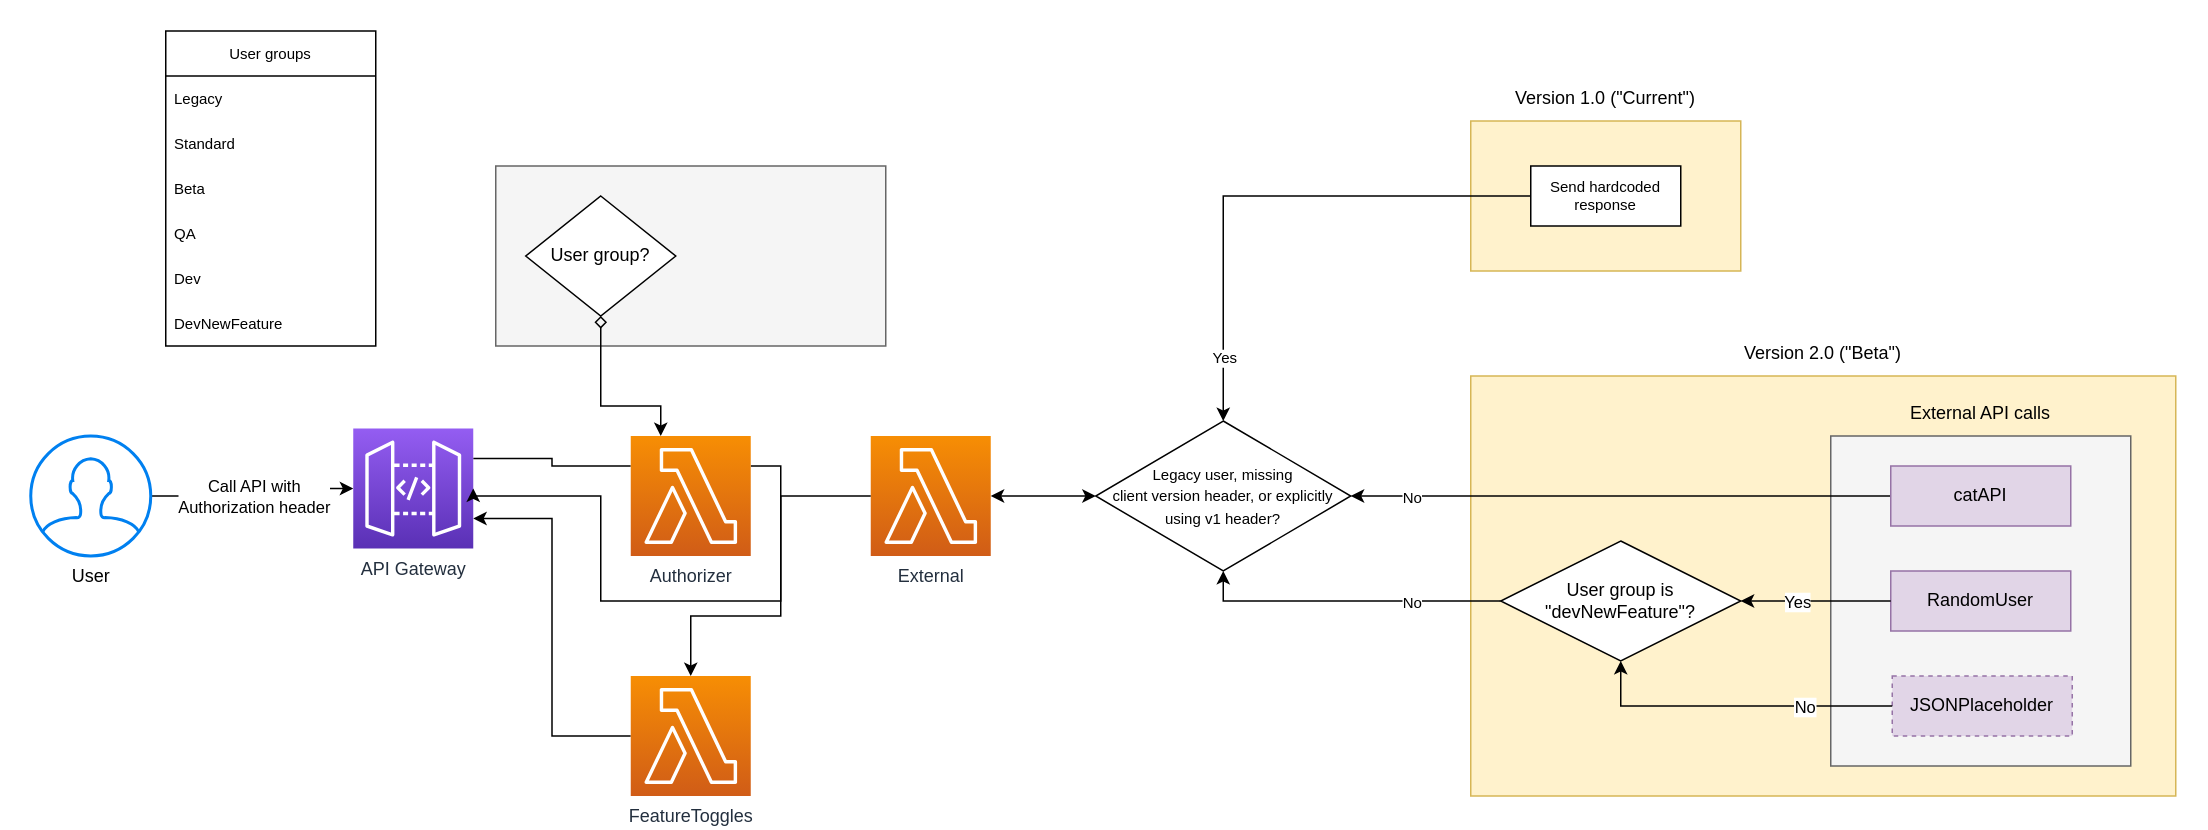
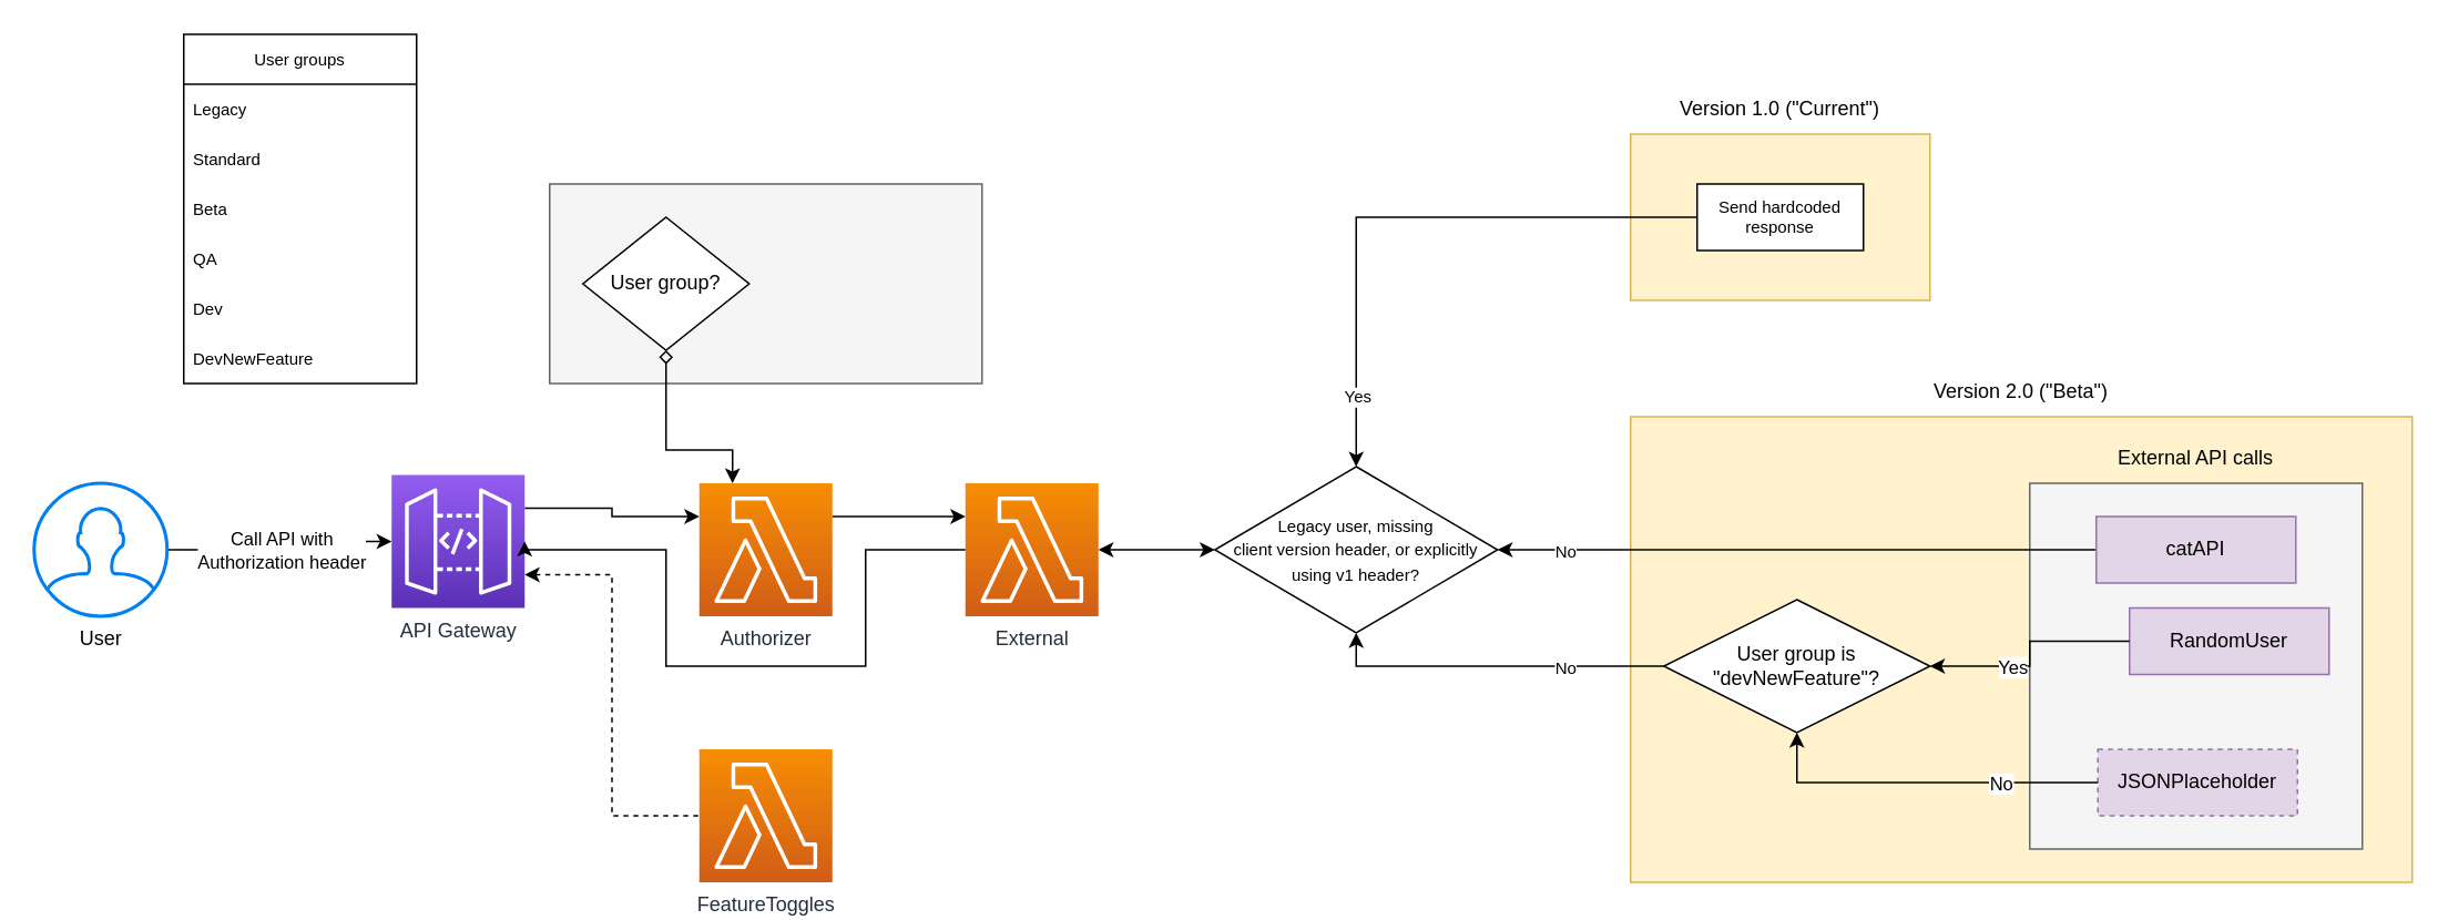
  <mxCell id="0" />
  <mxCell id="1" parent="0" />
  <mxCell id="2" value="" style="rounded=0;whiteSpace=wrap;html=1;fillColor=#fff2cc;strokeColor=#d6b656;" vertex="1" parent="1"><mxGeometry x="980" y="250" width="470" height="280" as="geometry" /></mxCell>
  <mxCell id="3" value="" style="rounded=0;whiteSpace=wrap;html=1;fillColor=#f5f5f5;fontColor=#333333;strokeColor=#666666;" parent="1" vertex="1"><mxGeometry x="1220" y="290" width="200" height="220" as="geometry" /></mxCell>
  <mxCell id="4" value="" style="rounded=0;whiteSpace=wrap;html=1;fillColor=#f5f5f5;fontColor=#333333;strokeColor=#666666;" parent="1" vertex="1"><mxGeometry x="330" y="110" width="260" height="120" as="geometry" /></mxCell>
  <mxCell id="5" value="" style="edgeStyle=orthogonalEdgeStyle;rounded=0;orthogonalLoop=1;jettySize=auto;html=1;" parent="1" source="7" target="10" edge="1"><mxGeometry relative="1" as="geometry" /></mxCell>
  <mxCell id="6" value="Call API with&lt;br&gt;Authorization header" style="edgeLabel;html=1;align=center;verticalAlign=middle;resizable=0;points=[];" parent="5" vertex="1" connectable="0"><mxGeometry x="-0.186" y="1" relative="1" as="geometry"><mxPoint x="11" y="1" as="offset" /></mxGeometry></mxCell>
  <mxCell id="7" value="User" style="html=1;verticalLabelPosition=bottom;align=center;labelBackgroundColor=#ffffff;verticalAlign=top;strokeWidth=2;strokeColor=#0080F0;shadow=0;dashed=0;shape=mxgraph.ios7.icons.user;" parent="1" vertex="1"><mxGeometry x="20" y="290" width="80" height="80" as="geometry" /></mxCell>
- <mxCell id="8" style="edgeStyle=orthogonalEdgeStyle;rounded=0;orthogonalLoop=1;jettySize=auto;html=1;entryX=0;entryY=0.25;entryDx=0;entryDy=0;entryPerimeter=0;exitX=1;exitY=0.25;exitDx=0;exitDy=0;exitPerimeter=0;endArrow=none;" parent="1" source="10" target="17" edge="1"><mxGeometry relative="1" as="geometry" /></mxCell>
- <mxCell id="9" style="edgeStyle=orthogonalEdgeStyle;rounded=0;orthogonalLoop=1;jettySize=auto;html=1;exitX=1;exitY=0.75;exitDx=0;exitDy=0;exitPerimeter=0;entryX=0;entryY=0.5;entryDx=0;entryDy=0;entryPerimeter=0;dashed=0;startArrow=classic;startFill=1;endArrow=none;endFill=0;" parent="1" source="10" target="13" edge="1"><mxGeometry relative="1" as="geometry" /></mxCell>
+ <mxCell id="8" style="edgeStyle=orthogonalEdgeStyle;rounded=0;orthogonalLoop=1;jettySize=auto;html=1;entryX=0;entryY=0.25;entryDx=0;entryDy=0;entryPerimeter=0;exitX=1;exitY=0.25;exitDx=0;exitDy=0;exitPerimeter=0;" parent="1" source="10" target="17" edge="1"><mxGeometry relative="1" as="geometry" /></mxCell>
+ <mxCell id="9" style="edgeStyle=orthogonalEdgeStyle;rounded=0;orthogonalLoop=1;jettySize=auto;html=1;exitX=1;exitY=0.75;exitDx=0;exitDy=0;exitPerimeter=0;entryX=0;entryY=0.5;entryDx=0;entryDy=0;entryPerimeter=0;dashed=1;startArrow=classic;startFill=1;endArrow=none;endFill=0;" parent="1" source="10" target="13" edge="1"><mxGeometry relative="1" as="geometry" /></mxCell>
  <mxCell id="10" value="API Gateway" style="sketch=0;points=[[0,0,0],[0.25,0,0],[0.5,0,0],[0.75,0,0],[1,0,0],[0,1,0],[0.25,1,0],[0.5,1,0],[0.75,1,0],[1,1,0],[0,0.25,0],[0,0.5,0],[0,0.75,0],[1,0.25,0],[1,0.5,0],[1,0.75,0]];outlineConnect=0;fontColor=#232F3E;gradientColor=#945DF2;gradientDirection=north;fillColor=#5A30B5;strokeColor=#ffffff;dashed=0;verticalLabelPosition=bottom;verticalAlign=top;align=center;html=1;fontSize=12;fontStyle=0;aspect=fixed;shape=mxgraph.aws4.resourceIcon;resIcon=mxgraph.aws4.api_gateway;" parent="1" vertex="1"><mxGeometry x="235" y="285" width="80" height="80" as="geometry" /></mxCell>
  <mxCell id="11" style="edgeStyle=orthogonalEdgeStyle;rounded=0;orthogonalLoop=1;jettySize=auto;html=1;entryX=0;entryY=0.5;entryDx=0;entryDy=0;fontSize=10;startArrow=classic;startFill=1;" edge="1" parent="1" source="12" target="35"><mxGeometry relative="1" as="geometry"><Array as="points"><mxPoint x="700" y="330" /><mxPoint x="700" y="330" /></Array></mxGeometry></mxCell>
  <mxCell id="12" value="External" style="sketch=0;points=[[0,0,0],[0.25,0,0],[0.5,0,0],[0.75,0,0],[1,0,0],[0,1,0],[0.25,1,0],[0.5,1,0],[0.75,1,0],[1,1,0],[0,0.25,0],[0,0.5,0],[0,0.75,0],[1,0.25,0],[1,0.5,0],[1,0.75,0]];outlineConnect=0;fontColor=#232F3E;gradientColor=#F78E04;gradientDirection=north;fillColor=#D05C17;strokeColor=#ffffff;dashed=0;verticalLabelPosition=bottom;verticalAlign=top;align=center;html=1;fontSize=12;fontStyle=0;aspect=fixed;shape=mxgraph.aws4.resourceIcon;resIcon=mxgraph.aws4.lambda;" parent="1" vertex="1"><mxGeometry x="580" y="290" width="80" height="80" as="geometry" /></mxCell>
  <mxCell id="13" value="FeatureToggles" style="sketch=0;points=[[0,0,0],[0.25,0,0],[0.5,0,0],[0.75,0,0],[1,0,0],[0,1,0],[0.25,1,0],[0.5,1,0],[0.75,1,0],[1,1,0],[0,0.25,0],[0,0.5,0],[0,0.75,0],[1,0.25,0],[1,0.5,0],[1,0.75,0]];outlineConnect=0;fontColor=#232F3E;gradientColor=#F78E04;gradientDirection=north;fillColor=#D05C17;strokeColor=#ffffff;dashed=0;verticalLabelPosition=bottom;verticalAlign=top;align=center;html=1;fontSize=12;fontStyle=0;aspect=fixed;shape=mxgraph.aws4.resourceIcon;resIcon=mxgraph.aws4.lambda;" parent="1" vertex="1"><mxGeometry x="420" y="450" width="80" height="80" as="geometry" /></mxCell>
  <mxCell id="14" value="" style="edgeStyle=orthogonalEdgeStyle;rounded=0;orthogonalLoop=1;jettySize=auto;html=1;endArrow=none;endFill=0;startArrow=classic;startFill=1;exitX=1;exitY=0.5;exitDx=0;exitDy=0;exitPerimeter=0;entryX=0;entryY=0.5;entryDx=0;entryDy=0;entryPerimeter=0;" parent="1" source="10" target="12" edge="1"><mxGeometry relative="1" as="geometry"><Array as="points"><mxPoint x="400" y="330" /><mxPoint x="400" y="400" /><mxPoint x="520" y="400" /><mxPoint x="520" y="330" /></Array></mxGeometry></mxCell>
  <mxCell id="15" style="edgeStyle=orthogonalEdgeStyle;rounded=0;orthogonalLoop=1;jettySize=auto;html=1;startArrow=classic;startFill=1;endArrow=diamond;endFill=0;exitX=0.25;exitY=0;exitDx=0;exitDy=0;exitPerimeter=0;entryX=0.5;entryY=1;entryDx=0;entryDy=0;" parent="1" source="17" target="18" edge="1"><mxGeometry relative="1" as="geometry"><Array as="points"><mxPoint x="440" y="270" /><mxPoint x="400" y="270" /><mxPoint x="400" y="210" /></Array></mxGeometry></mxCell>
- <mxCell id="16" style="edgeStyle=orthogonalEdgeStyle;rounded=0;orthogonalLoop=1;jettySize=auto;html=1;exitX=1;exitY=0.25;exitDx=0;exitDy=0;exitPerimeter=0;startArrow=none;startFill=0;endArrow=classic;endFill=1;" parent="1" source="17" target="13" edge="1"><mxGeometry relative="1" as="geometry" /></mxCell>
+ <mxCell id="16" style="edgeStyle=orthogonalEdgeStyle;rounded=0;orthogonalLoop=1;jettySize=auto;html=1;exitX=1;exitY=0.25;exitDx=0;exitDy=0;exitPerimeter=0;entryX=0;entryY=0.25;entryDx=0;entryDy=0;entryPerimeter=0;startArrow=none;startFill=0;endArrow=classic;endFill=1;" parent="1" source="17" target="12" edge="1"><mxGeometry relative="1" as="geometry" /></mxCell>
  <mxCell id="17" value="Authorizer" style="sketch=0;points=[[0,0,0],[0.25,0,0],[0.5,0,0],[0.75,0,0],[1,0,0],[0,1,0],[0.25,1,0],[0.5,1,0],[0.75,1,0],[1,1,0],[0,0.25,0],[0,0.5,0],[0,0.75,0],[1,0.25,0],[1,0.5,0],[1,0.75,0]];outlineConnect=0;fontColor=#232F3E;gradientColor=#F78E04;gradientDirection=north;fillColor=#D05C17;strokeColor=#ffffff;dashed=0;verticalLabelPosition=bottom;verticalAlign=top;align=center;html=1;fontSize=12;fontStyle=0;aspect=fixed;shape=mxgraph.aws4.resourceIcon;resIcon=mxgraph.aws4.lambda;" parent="1" vertex="1"><mxGeometry x="420" y="290" width="80" height="80" as="geometry" /></mxCell>
  <mxCell id="18" value="User group?" style="rhombus;whiteSpace=wrap;html=1;" parent="1" vertex="1"><mxGeometry x="350" y="130" width="100" height="80" as="geometry" /></mxCell>
  <mxCell id="19" style="edgeStyle=orthogonalEdgeStyle;rounded=0;orthogonalLoop=1;jettySize=auto;html=1;entryX=1;entryY=0.5;entryDx=0;entryDy=0;fontSize=10;" edge="1" parent="1" source="21" target="35"><mxGeometry relative="1" as="geometry" /></mxCell>
  <mxCell id="20" value="No" style="edgeLabel;html=1;align=center;verticalAlign=middle;resizable=0;points=[];fontSize=10;" vertex="1" connectable="0" parent="19"><mxGeometry x="0.767" relative="1" as="geometry"><mxPoint x="-2" as="offset" /></mxGeometry></mxCell>
  <mxCell id="21" value="catAPI" style="rounded=0;whiteSpace=wrap;html=1;fillColor=#e1d5e7;strokeColor=#9673a6;" parent="1" vertex="1"><mxGeometry x="1260" y="310" width="120" height="40" as="geometry" /></mxCell>
- <mxCell id="22" value="RandomUser" style="rounded=0;whiteSpace=wrap;html=1;fillColor=#e1d5e7;strokeColor=#9673a6;" parent="1" vertex="1"><mxGeometry x="1260" y="380" width="120" height="40" as="geometry" /></mxCell>
+ <mxCell id="22" value="RandomUser" style="rounded=0;whiteSpace=wrap;html=1;fillColor=#e1d5e7;strokeColor=#9673a6;" parent="1" vertex="1"><mxGeometry x="1280" y="365" width="120" height="40" as="geometry" /></mxCell>
  <mxCell id="23" value="JSONPlaceholder" style="rounded=0;whiteSpace=wrap;html=1;fillColor=#e1d5e7;strokeColor=#9673a6;dashed=1;" parent="1" vertex="1"><mxGeometry x="1261" y="450" width="120" height="40" as="geometry" /></mxCell>
  <mxCell id="24" style="edgeStyle=orthogonalEdgeStyle;rounded=0;orthogonalLoop=1;jettySize=auto;html=1;entryX=0;entryY=0.5;entryDx=0;entryDy=0;startArrow=classic;startFill=1;endArrow=none;endFill=0;" parent="1" source="30" target="22" edge="1"><mxGeometry relative="1" as="geometry" /></mxCell>
  <mxCell id="25" value="Yes" style="edgeLabel;html=1;align=center;verticalAlign=middle;resizable=0;points=[];" parent="24" vertex="1" connectable="0"><mxGeometry x="-0.307" relative="1" as="geometry"><mxPoint x="2" as="offset" /></mxGeometry></mxCell>
  <mxCell id="26" style="edgeStyle=orthogonalEdgeStyle;rounded=0;orthogonalLoop=1;jettySize=auto;html=1;entryX=0;entryY=0.5;entryDx=0;entryDy=0;startArrow=classic;startFill=1;endArrow=none;endFill=0;" parent="1" source="30" target="23" edge="1"><mxGeometry relative="1" as="geometry"><Array as="points"><mxPoint x="1080" y="470" /></Array></mxGeometry></mxCell>
  <mxCell id="27" value="No" style="edgeLabel;html=1;align=center;verticalAlign=middle;resizable=0;points=[];" parent="26" vertex="1" connectable="0"><mxGeometry x="0.391" y="1" relative="1" as="geometry"><mxPoint x="5" y="1" as="offset" /></mxGeometry></mxCell>
  <mxCell id="28" style="edgeStyle=orthogonalEdgeStyle;rounded=0;orthogonalLoop=1;jettySize=auto;html=1;entryX=0.5;entryY=1;entryDx=0;entryDy=0;fontSize=10;" edge="1" parent="1" source="30" target="35"><mxGeometry relative="1" as="geometry"><Array as="points"><mxPoint x="815" y="400" /></Array></mxGeometry></mxCell>
  <mxCell id="29" value="No" style="edgeLabel;html=1;align=center;verticalAlign=middle;resizable=0;points=[];fontSize=10;" vertex="1" connectable="0" parent="28"><mxGeometry x="-0.364" y="-1" relative="1" as="geometry"><mxPoint x="5" y="1" as="offset" /></mxGeometry></mxCell>
  <mxCell id="30" value="User group is&lt;br&gt;&quot;devNewFeature&quot;?" style="rhombus;whiteSpace=wrap;html=1;" parent="1" vertex="1"><mxGeometry x="1000" y="360" width="160" height="80" as="geometry" /></mxCell>
  <mxCell id="31" value="External API calls" style="text;html=1;strokeColor=none;fillColor=none;align=center;verticalAlign=middle;whiteSpace=wrap;rounded=0;" parent="1" vertex="1"><mxGeometry x="1220" y="260" width="200" height="30" as="geometry" /></mxCell>
  <mxCell id="32" value="Version 2.0 (&quot;Beta&quot;)" style="text;html=1;strokeColor=none;fillColor=none;align=center;verticalAlign=middle;whiteSpace=wrap;rounded=0;" vertex="1" parent="1"><mxGeometry x="980" y="220" width="470" height="30" as="geometry" /></mxCell>
  <mxCell id="33" value="" style="rounded=0;whiteSpace=wrap;html=1;fillColor=#fff2cc;strokeColor=#d6b656;" vertex="1" parent="1"><mxGeometry x="980" y="80" width="180" height="100" as="geometry" /></mxCell>
  <mxCell id="34" value="Version 1.0 (&quot;Current&quot;)" style="text;html=1;strokeColor=none;fillColor=none;align=center;verticalAlign=middle;whiteSpace=wrap;rounded=0;" vertex="1" parent="1"><mxGeometry x="980" y="50" width="180" height="30" as="geometry" /></mxCell>
  <mxCell id="35" value="&lt;font style=&quot;font-size: 10px&quot;&gt;Legacy user, missing&lt;br&gt;client version header, or explicitly using v1 header?&lt;/font&gt;" style="rhombus;whiteSpace=wrap;html=1;" vertex="1" parent="1"><mxGeometry x="730" y="280" width="170" height="100" as="geometry" /></mxCell>
  <mxCell id="36" style="edgeStyle=orthogonalEdgeStyle;rounded=0;orthogonalLoop=1;jettySize=auto;html=1;fontSize=10;" edge="1" parent="1" source="38" target="35"><mxGeometry relative="1" as="geometry" /></mxCell>
  <mxCell id="37" value="Yes" style="edgeLabel;html=1;align=center;verticalAlign=middle;resizable=0;points=[];fontSize=10;" vertex="1" connectable="0" parent="36"><mxGeometry x="0.757" relative="1" as="geometry"><mxPoint as="offset" /></mxGeometry></mxCell>
  <mxCell id="38" value="Send hardcoded response" style="rounded=0;whiteSpace=wrap;html=1;fontSize=10;" vertex="1" parent="1"><mxGeometry x="1020" y="110" width="100" height="40" as="geometry" /></mxCell>
  <mxCell id="39" value="User groups" style="swimlane;fontStyle=0;childLayout=stackLayout;horizontal=1;startSize=30;horizontalStack=0;resizeParent=1;resizeParentMax=0;resizeLast=0;collapsible=1;marginBottom=0;fontSize=10;" vertex="1" parent="1"><mxGeometry x="110" y="20" width="140" height="210" as="geometry" /></mxCell>
  <mxCell id="40" value="Legacy" style="text;strokeColor=none;fillColor=none;align=left;verticalAlign=middle;spacingLeft=4;spacingRight=4;overflow=hidden;points=[[0,0.5],[1,0.5]];portConstraint=eastwest;rotatable=0;fontSize=10;" vertex="1" parent="39"><mxGeometry y="30" width="140" height="30" as="geometry" /></mxCell>
  <mxCell id="41" value="Standard" style="text;strokeColor=none;fillColor=none;align=left;verticalAlign=middle;spacingLeft=4;spacingRight=4;overflow=hidden;points=[[0,0.5],[1,0.5]];portConstraint=eastwest;rotatable=0;fontSize=10;" vertex="1" parent="39"><mxGeometry y="60" width="140" height="30" as="geometry" /></mxCell>
  <mxCell id="42" value="Beta" style="text;strokeColor=none;fillColor=none;align=left;verticalAlign=middle;spacingLeft=4;spacingRight=4;overflow=hidden;points=[[0,0.5],[1,0.5]];portConstraint=eastwest;rotatable=0;fontSize=10;" vertex="1" parent="39"><mxGeometry y="90" width="140" height="30" as="geometry" /></mxCell>
  <mxCell id="43" value="QA" style="text;strokeColor=none;fillColor=none;align=left;verticalAlign=middle;spacingLeft=4;spacingRight=4;overflow=hidden;points=[[0,0.5],[1,0.5]];portConstraint=eastwest;rotatable=0;fontSize=10;" vertex="1" parent="39"><mxGeometry y="120" width="140" height="30" as="geometry" /></mxCell>
  <mxCell id="44" value="Dev" style="text;strokeColor=none;fillColor=none;align=left;verticalAlign=middle;spacingLeft=4;spacingRight=4;overflow=hidden;points=[[0,0.5],[1,0.5]];portConstraint=eastwest;rotatable=0;fontSize=10;" vertex="1" parent="39"><mxGeometry y="150" width="140" height="30" as="geometry" /></mxCell>
  <mxCell id="45" value="DevNewFeature" style="text;strokeColor=none;fillColor=none;align=left;verticalAlign=middle;spacingLeft=4;spacingRight=4;overflow=hidden;points=[[0,0.5],[1,0.5]];portConstraint=eastwest;rotatable=0;fontSize=10;" vertex="1" parent="39"><mxGeometry y="180" width="140" height="30" as="geometry" /></mxCell>
